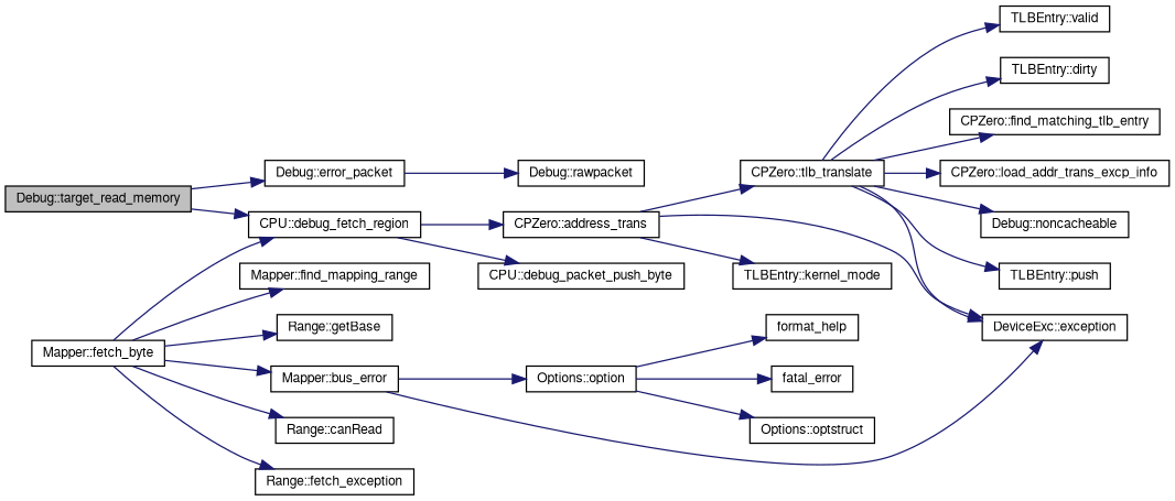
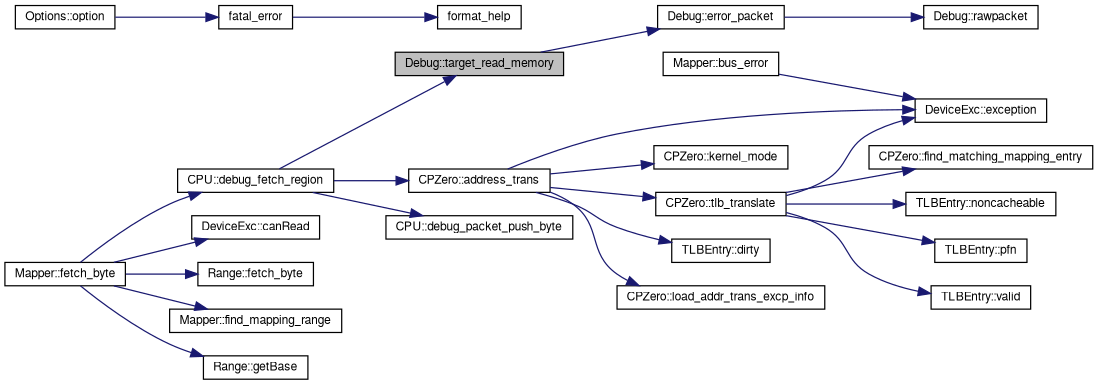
  digraph {
    rankdir=LR
    node [color=black fillcolor=white fontname=FreeSans fontsize=10 shape=record style=filled]
    edge [color=midnightblue fontname=FreeSans fontsize=10 labelfontname=FreeSans labelfontsize=10 style=solid]
    n1 [fillcolor=grey75 fontcolor=black height=0.2 label="Debug::target_read_memory" width=0.4]
    n2 [height=0.2 label="CPU::debug_fetch_region" width=0.4]
    n3 [height=0.2 label="Debug::error_packet" width=0.4]
    n4 [height=0.2 label="CPZero::address_trans" width=0.4]
    n5 [height=0.2 label="CPU::debug_packet_push_byte" width=0.4]
    n6 [height=0.2 label="Debug::rawpacket" width=0.4]
    n7 [height=0.2 label="DeviceExc::exception" width=0.4]
-   n8 [height=0.2 label="TLBEntry::kernel_mode" width=0.4]
+   n8 [height=0.2 label="CPZero::kernel_mode" width=0.4]
    n9 [height=0.2 label="CPZero::tlb_translate" width=0.4]
    n10 [height=0.2 label="Mapper::fetch_byte" width=0.4]
    n11 [height=0.2 label="Mapper::bus_error" width=0.4]
-   n12 [height=0.2 label="Range::canRead" width=0.4]
-   n13 [height=0.2 label="Range::fetch_exception" width=0.4]
+   n12 [height=0.2 label="DeviceExc::canRead" width=0.4]
+   n13 [height=0.2 label="Range::fetch_byte" width=0.4]
    n14 [height=0.2 label="Mapper::find_mapping_range" width=0.4]
    n15 [height=0.2 label="Range::getBase" width=0.4]
    n16 [height=0.2 label="TLBEntry::dirty" width=0.4]
-   n17 [height=0.2 label="CPZero::find_matching_tlb_entry" width=0.4]
+   n17 [height=0.2 label="CPZero::find_matching_mapping_entry" width=0.4]
    n18 [height=0.2 label="CPZero::load_addr_trans_excp_info" width=0.4]
-   n19 [height=0.2 label="Debug::noncacheable" width=0.4]
-   n20 [height=0.2 label="TLBEntry::push" width=0.4]
+   n19 [height=0.2 label="TLBEntry::noncacheable" width=0.4]
+   n20 [height=0.2 label="TLBEntry::pfn" width=0.4]
    n21 [height=0.2 label="TLBEntry::valid" width=0.4]
    n22 [height=0.2 label="Options::option" width=0.4]
    n23 [height=0.2 label=fatal_error width=0.4]
-   n24 [height=0.2 label="Options::optstruct" width=0.4]
    n25 [height=0.2 label=format_help width=0.4]
-   n1 -> n2
+   n2 -> n1
    n1 -> n3
    n2 -> n4
    n2 -> n5
    n3 -> n6
    n4 -> n7
    n4 -> n8
    n4 -> n9
    n9 -> n7
-   n9 -> n16
+   n4 -> n16
    n9 -> n17
-   n9 -> n18
+   n4 -> n18
    n9 -> n19
    n9 -> n20
    n9 -> n21
    n10 -> n2
-   n10 -> n11
    n10 -> n12
    n10 -> n13
    n10 -> n14
    n10 -> n15
    n11 -> n7
-   n11 -> n22
    n22 -> n23
-   n22 -> n24
-   n22 -> n25
+   n23 -> n25
  }
